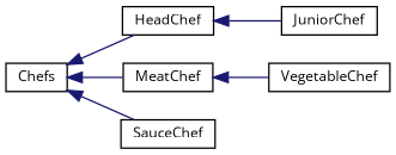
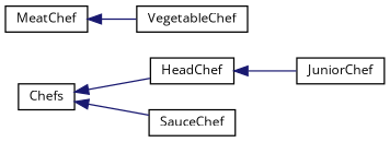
  digraph {
    fontname="Open Sans"
    rankdir=LR
    node [color=black fillcolor=white fontname="Open Sans" fontsize=10 shape=record style=filled]
    edge [color=midnightblue dir=back fontname="Open Sans" fontsize=10 labelfontname=Helvetica labelfontsize=10 style=solid]
    n1 [height=0.2 label=Chefs width=0.4]
    n2 [height=0.2 label=HeadChef width=0.4]
    n3 [height=0.2 label=MeatChef width=0.4]
    n4 [height=0.2 label=SauceChef width=0.4]
    n5 [height=0.2 label=JuniorChef width=0.4]
    n6 [height=0.2 label=VegetableChef width=0.4]
    n1 -> n2
-   n1 -> n3
    n1 -> n4
    n2 -> n5
    n3 -> n6
  }
